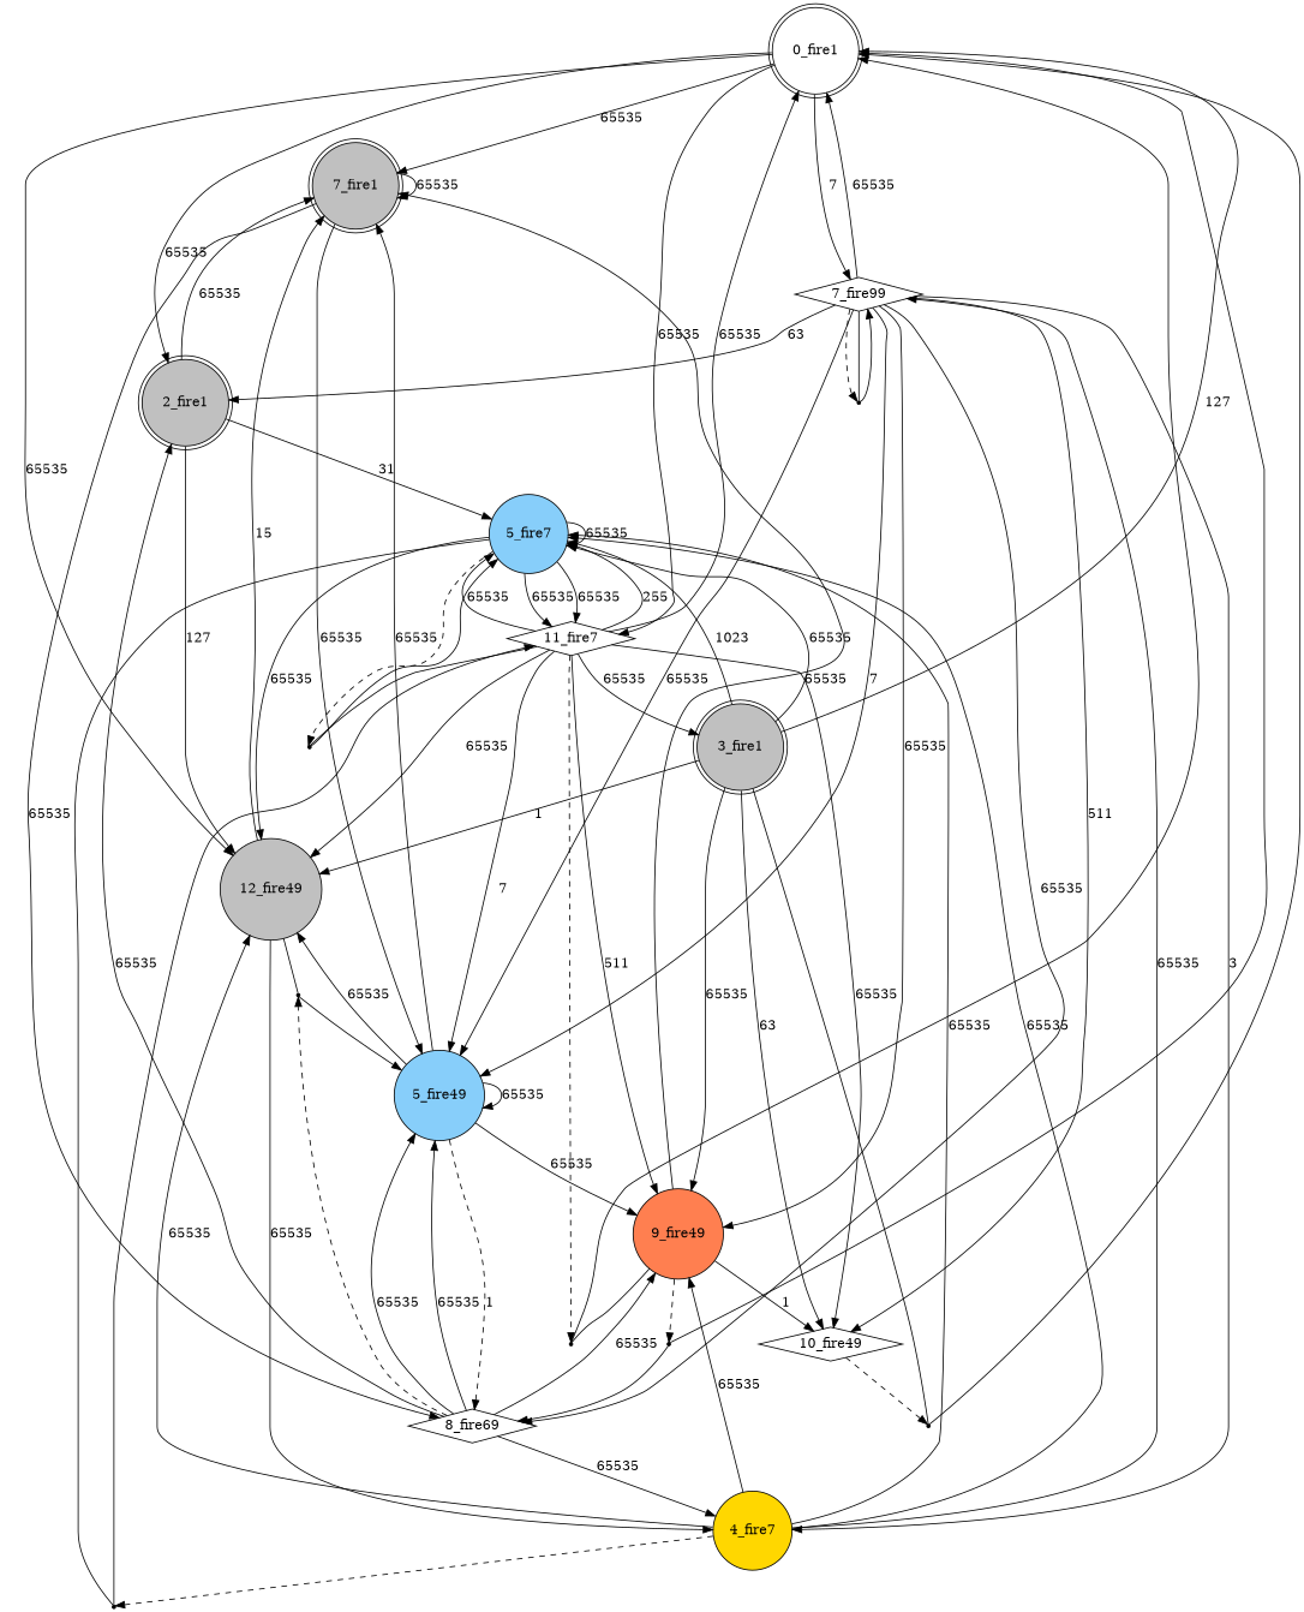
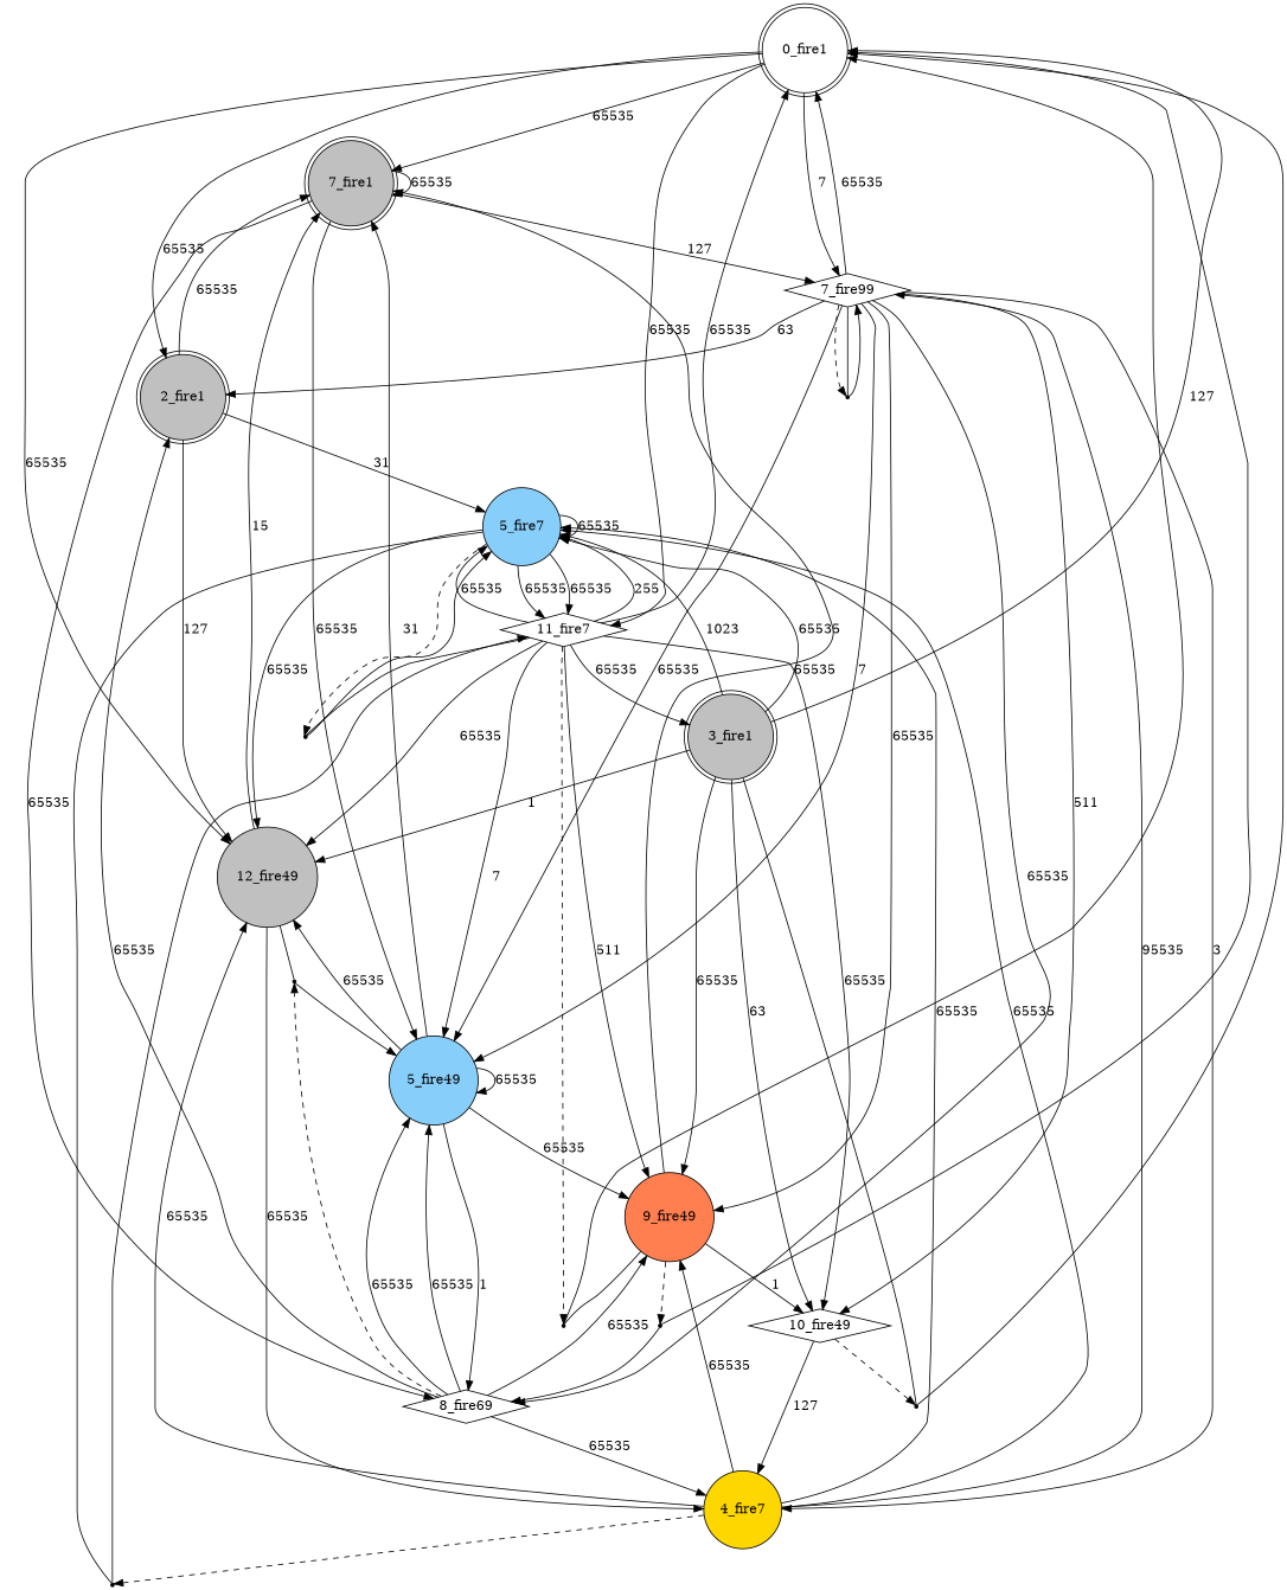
  digraph {
    node [shape=point]
    n1 [label="0_fire1" shape=doublecircle]
    n2 [fillcolor=gray label="7_fire1" shape=doublecircle style=filled]
    n3 [fillcolor=gray label="2_fire1" shape=doublecircle style=filled]
    n4 [label="7_fire99" shape=diamond]
    n5 [label="11_fire7" shape=diamond]
    n6 [fillcolor=gray label="12_fire49" shape=circle style=filled]
    16
    n8 [fillcolor=lightskyblue label="5_fire49" shape=circle style=filled]
    n9 [label="8_fire69" shape=diamond]
    n10 [fillcolor=lightskyblue label="5_fire7" shape=circle style=filled]
    n11 [fillcolor=coral label="9_fire49" shape=circle style=filled]
    n12 [label="10_fire49" shape=diamond]
    n13 [fillcolor=gold label="4_fire7" shape=circle style=filled]
    19
    n15 [fillcolor=gray label="3_fire1" shape=doublecircle style=filled]
    22
    17
    21
    18
    20
    n1 -> n2 [label=65535]
    n1 -> n3 [label=65535]
    n1 -> n4 [label=7]
    n1 -> n5 [label=65535]
    n1 -> n6 [label=65535]
    n1 -> 16 [dir=none]
    n2 -> n2 [label=65535]
+   n2 -> n4 [label=127]
    n2 -> n8 [label=65535]
    n2 -> n9 [label=65535]
    n3 -> n2 [label=65535]
    n3 -> n6 [label=127]
    n3 -> n10 [label=31]
    n4 -> n1 [label=65535]
    n4 -> n3 [label=63]
    n4 -> n8 [label=7]
    n4 -> n8 [label=65535]
    n4 -> n9 [label=65535]
    n4 -> n11 [label=65535]
    n4 -> n12 [label=511]
    n4 -> n13 [label=3]
    n4 -> 19 [style=dashed]
    n4 -> 19 [dir=none]
    n5 -> n1 [label=65535]
    n5 -> n6 [label=65535]
    n5 -> n8 [label=7]
    n5 -> n10 [label=255]
    n5 -> n10 [label=65535]
    n5 -> n11 [label=511]
    n5 -> n12 [label=65535]
    n5 -> n15 [label=65535]
    n5 -> 22 [dir=none]
    n5 -> 17 [style=dashed]
    n6 -> n2 [label=15]
    n6 -> n13 [label=65535]
    n6 -> 21 [dir=none]
    16 -> n9
-   n8 -> n2 [label=65535]
+   n8 -> n2 [label=31]
    n8 -> n6 [label=65535]
    n8 -> n8 [label=65535]
-   n8 -> n9 [label=1 style=dashed]
+   n8 -> n9 [label=1]
    n8 -> n11 [label=65535]
    n9 -> n3 [label=65535]
    n9 -> n8 [label=65535]
    n9 -> n8 [label=65535]
    n9 -> n11 [label=65535]
    n9 -> n13 [label=65535]
    n9 -> 21 [style=dashed]
    n10 -> n5 [label=65535]
    n10 -> n5 [label=65535]
    n10 -> n6 [label=65535]
    n10 -> n10 [label=65535]
    n10 -> 22 [style=dashed]
    n10 -> 20 [dir=none]
    n11 -> n2 [label=65535]
    n11 -> 16 [style=dashed]
    n11 -> n12 [label=1]
    n11 -> 17 [dir=none]
+   n12 -> n13 [label=127]
    n12 -> 18 [style=dashed]
-   n13 -> n4 [label=65535]
+   n13 -> n4 [label=95535]
    n13 -> n6 [label=65535]
    n13 -> n10 [label=65535]
    n13 -> n10 [label=65535]
    n13 -> n11 [label=65535]
    n13 -> 20 [style=dashed]
    19 -> n4
    n15 -> n1 [label=127]
    n15 -> n6 [label=1]
    n15 -> n10 [label=65535]
    n15 -> n10 [label=1023]
    n15 -> n11 [label=65535]
    n15 -> n12 [label=63]
    n15 -> 18 [dir=none]
    22 -> n10
    17 -> n1
    21 -> n8
    18 -> n1
    20 -> n5
  }
